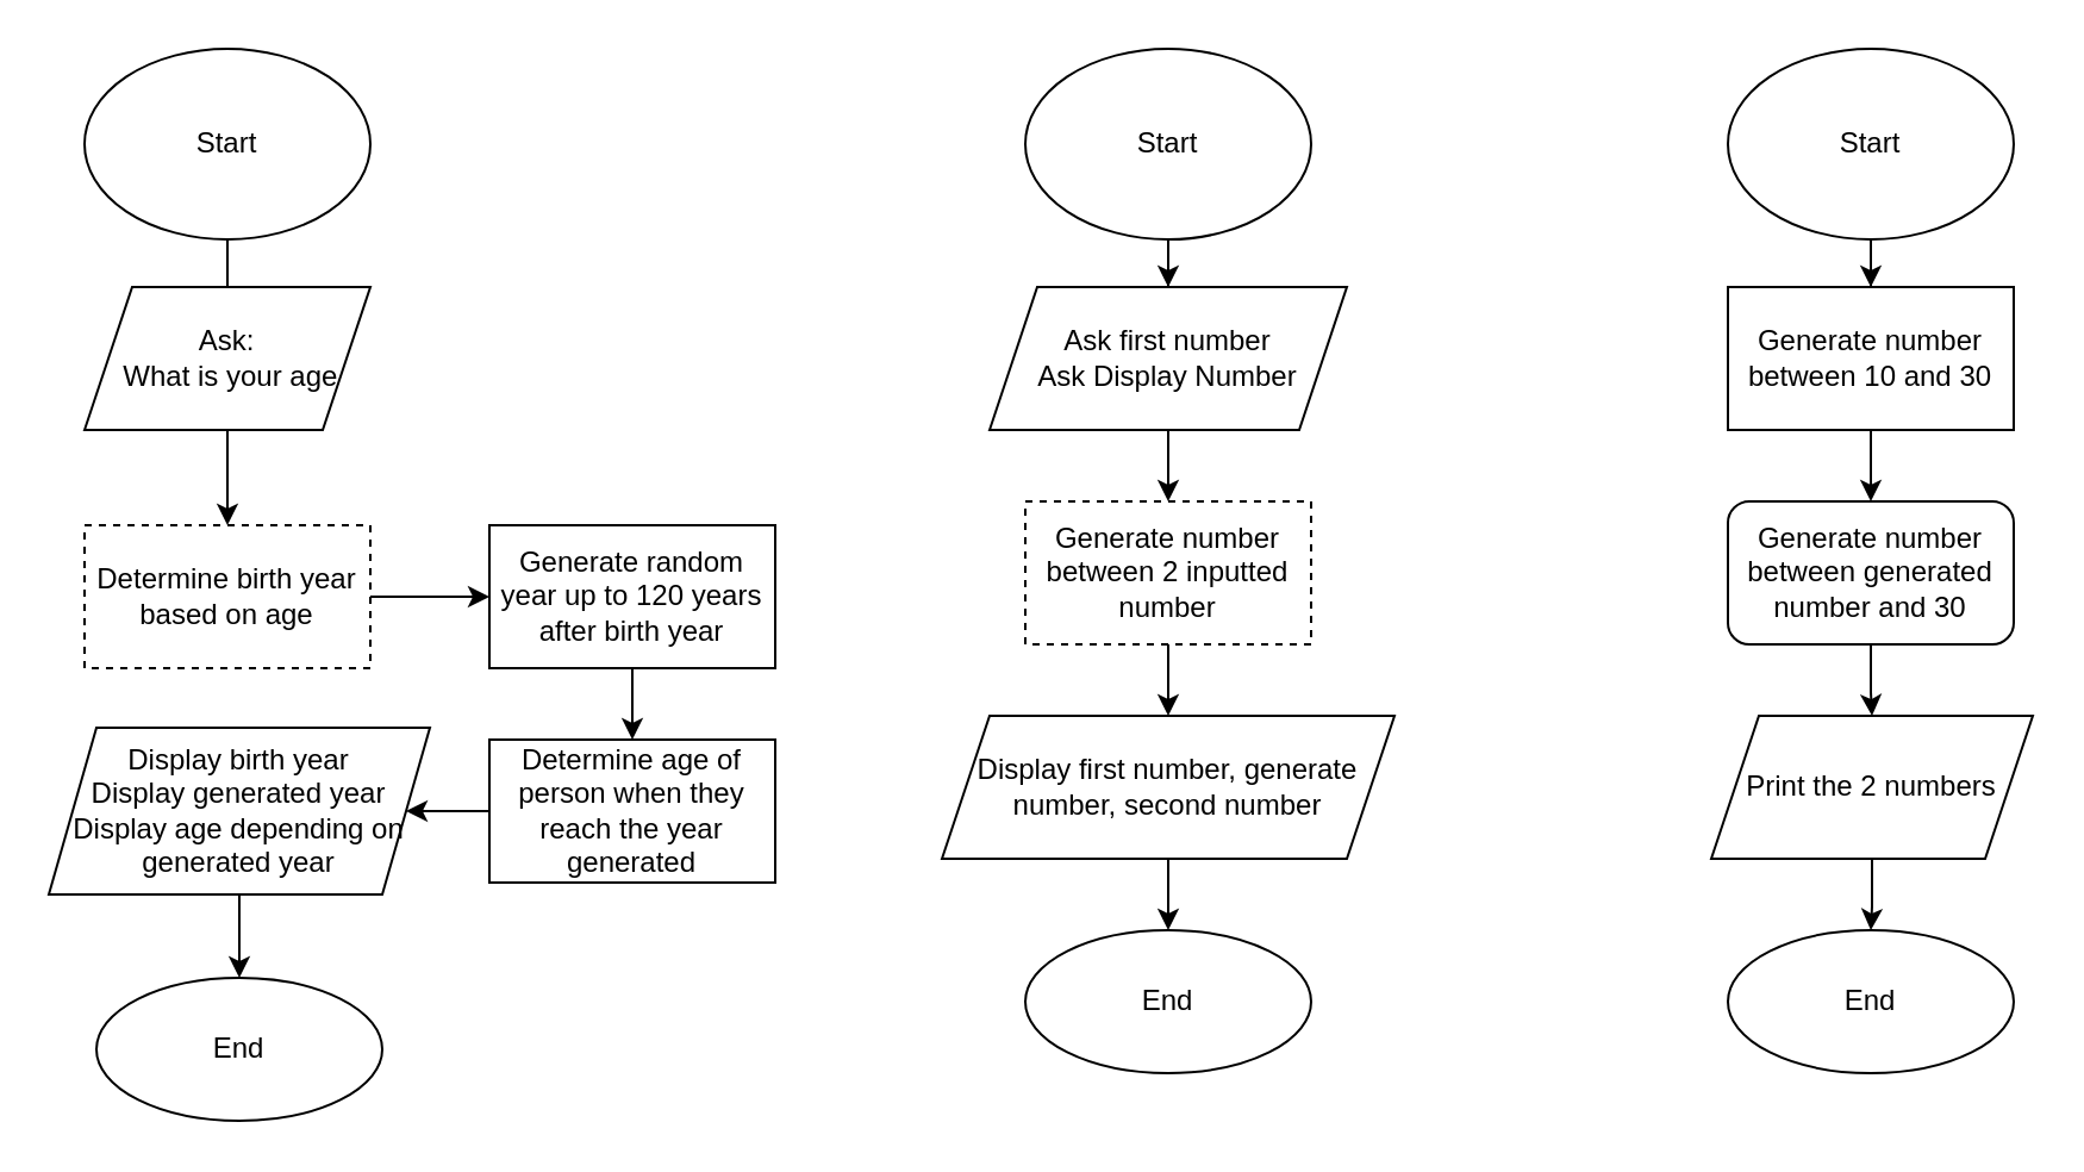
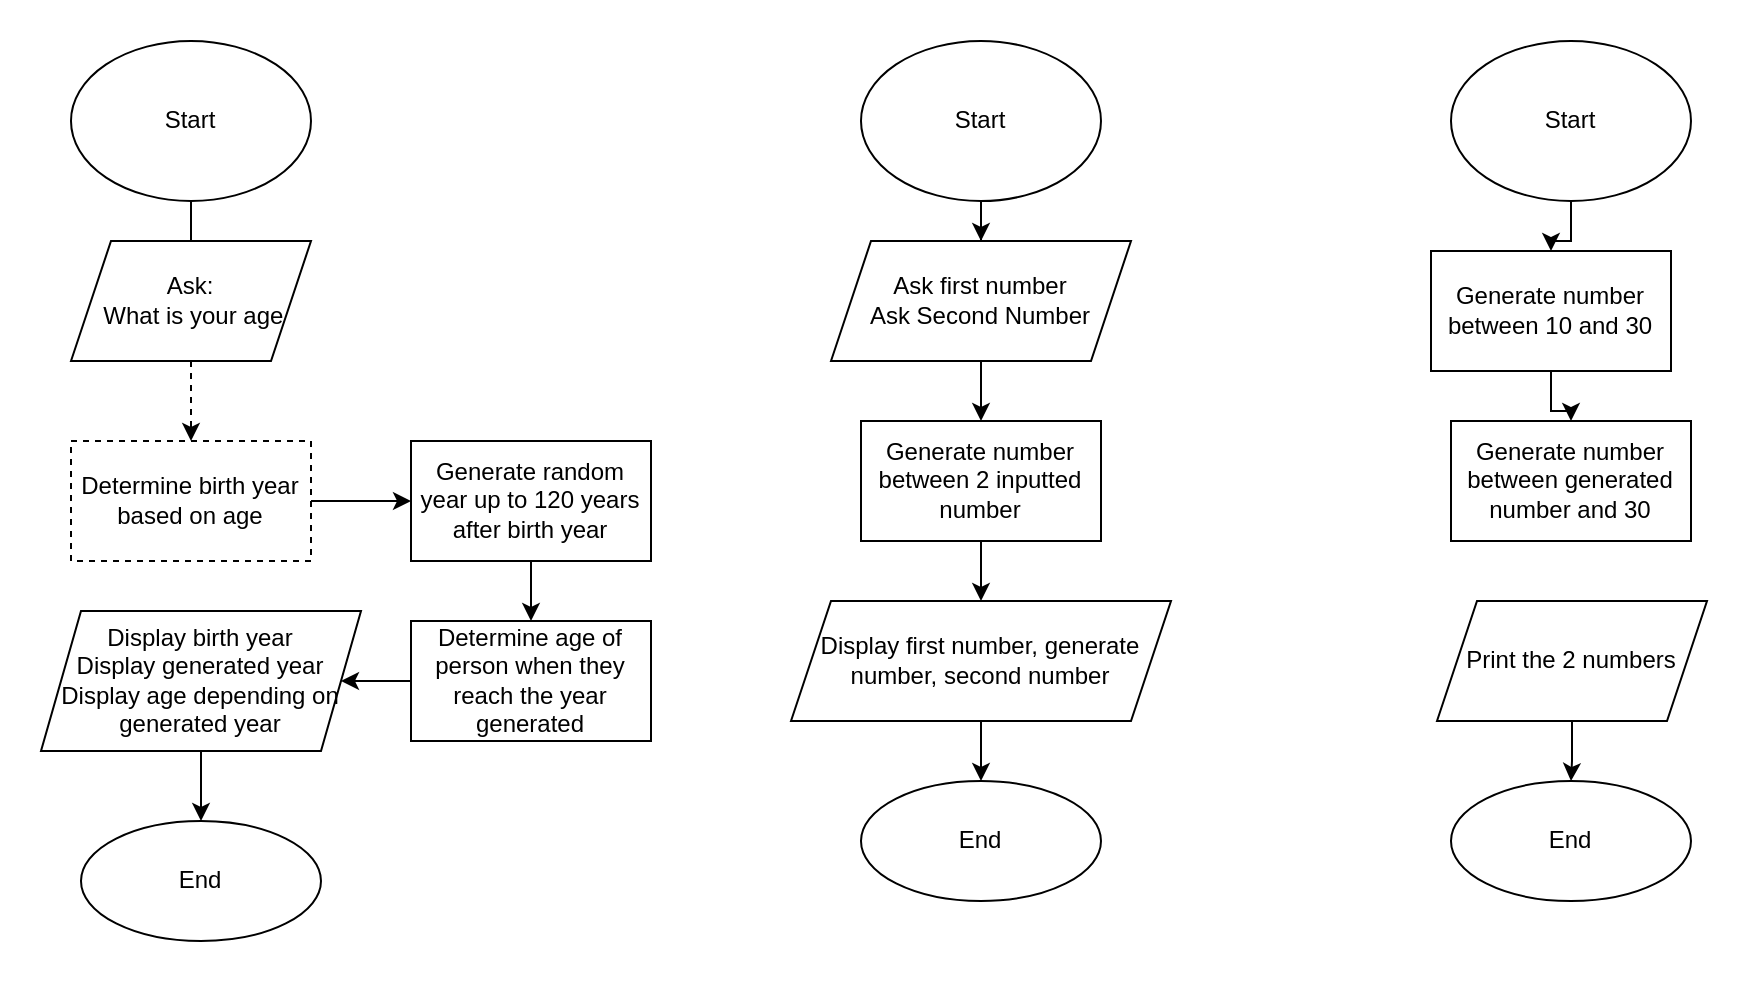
  <mxCell id="0" />
  <mxCell id="1" parent="0" />
- <mxCell id="2" value="" style="edgeStyle=orthogonalEdgeStyle;rounded=0;orthogonalLoop=1;jettySize=auto;html=1;startArrow=none;" edge="1" parent="1" source="6" target="5"><mxGeometry relative="1" as="geometry" /></mxCell>
+ <mxCell id="2" value="" style="edgeStyle=orthogonalEdgeStyle;rounded=0;orthogonalLoop=1;jettySize=auto;html=1;startArrow=none;dashed=1;" edge="1" parent="1" source="6" target="5"><mxGeometry relative="1" as="geometry" /></mxCell>
  <mxCell id="3" value="Start" style="ellipse;whiteSpace=wrap;html=1;" vertex="1" parent="1"><mxGeometry x="35" y="20" width="120" height="80" as="geometry" /></mxCell>
  <mxCell id="4" value="" style="edgeStyle=orthogonalEdgeStyle;rounded=0;orthogonalLoop=1;jettySize=auto;html=1;" edge="1" parent="1" source="5" target="9"><mxGeometry relative="1" as="geometry" /></mxCell>
  <mxCell id="5" value="Determine birth year&lt;br&gt;based on age" style="whiteSpace=wrap;html=1;dashed=1;" vertex="1" parent="1"><mxGeometry x="35" y="220" width="120" height="60" as="geometry" /></mxCell>
  <mxCell id="6" value="Ask:&lt;br&gt;&amp;nbsp;What is your age" style="shape=parallelogram;perimeter=parallelogramPerimeter;whiteSpace=wrap;html=1;fixedSize=1;" vertex="1" parent="1"><mxGeometry x="35" y="120" width="120" height="60" as="geometry" /></mxCell>
  <mxCell id="7" value="" style="edgeStyle=orthogonalEdgeStyle;rounded=0;orthogonalLoop=1;jettySize=auto;html=1;endArrow=none;" edge="1" parent="1" source="3" target="6"><mxGeometry relative="1" as="geometry"><mxPoint x="95" y="100" as="sourcePoint" /><mxPoint x="95" y="190" as="targetPoint" /></mxGeometry></mxCell>
  <mxCell id="8" value="" style="edgeStyle=orthogonalEdgeStyle;rounded=0;orthogonalLoop=1;jettySize=auto;html=1;" edge="1" parent="1" source="9" target="11"><mxGeometry relative="1" as="geometry" /></mxCell>
  <mxCell id="9" value="&lt;span&gt;Generate random year up to 120 years after birth year&lt;/span&gt;" style="whiteSpace=wrap;html=1;" vertex="1" parent="1"><mxGeometry x="205" y="220" width="120" height="60" as="geometry" /></mxCell>
  <mxCell id="10" value="" style="edgeStyle=orthogonalEdgeStyle;rounded=0;orthogonalLoop=1;jettySize=auto;html=1;" edge="1" parent="1" source="11" target="13"><mxGeometry relative="1" as="geometry" /></mxCell>
  <mxCell id="11" value="Determine age of person when they reach the year generated" style="whiteSpace=wrap;html=1;" vertex="1" parent="1"><mxGeometry x="205" y="310" width="120" height="60" as="geometry" /></mxCell>
  <mxCell id="12" value="" style="edgeStyle=orthogonalEdgeStyle;rounded=0;orthogonalLoop=1;jettySize=auto;html=1;" edge="1" parent="1" source="13" target="14"><mxGeometry relative="1" as="geometry" /></mxCell>
  <mxCell id="13" value="Display birth year&lt;br&gt;Display generated year&lt;br&gt;Display age depending on generated year" style="shape=parallelogram;perimeter=parallelogramPerimeter;whiteSpace=wrap;html=1;fixedSize=1;" vertex="1" parent="1"><mxGeometry x="20" y="305" width="160" height="70" as="geometry" /></mxCell>
  <mxCell id="14" value="End" style="ellipse;whiteSpace=wrap;html=1;" vertex="1" parent="1"><mxGeometry x="40" y="410" width="120" height="60" as="geometry" /></mxCell>
  <mxCell id="15" value="" style="edgeStyle=orthogonalEdgeStyle;rounded=0;orthogonalLoop=1;jettySize=auto;html=1;" edge="1" parent="1" source="16" target="18"><mxGeometry relative="1" as="geometry" /></mxCell>
  <mxCell id="16" value="Start" style="ellipse;whiteSpace=wrap;html=1;" vertex="1" parent="1"><mxGeometry x="430" y="20" width="120" height="80" as="geometry" /></mxCell>
  <mxCell id="17" value="" style="edgeStyle=orthogonalEdgeStyle;rounded=0;orthogonalLoop=1;jettySize=auto;html=1;" edge="1" parent="1" source="18" target="20"><mxGeometry relative="1" as="geometry" /></mxCell>
- <mxCell id="18" value="Ask first number&lt;br&gt;Ask Display Number" style="shape=parallelogram;perimeter=parallelogramPerimeter;whiteSpace=wrap;html=1;fixedSize=1;" vertex="1" parent="1"><mxGeometry x="415" y="120" width="150" height="60" as="geometry" /></mxCell>
+ <mxCell id="18" value="Ask first number&lt;br&gt;Ask Second Number" style="shape=parallelogram;perimeter=parallelogramPerimeter;whiteSpace=wrap;html=1;fixedSize=1;" vertex="1" parent="1"><mxGeometry x="415" y="120" width="150" height="60" as="geometry" /></mxCell>
  <mxCell id="19" value="" style="edgeStyle=orthogonalEdgeStyle;rounded=0;orthogonalLoop=1;jettySize=auto;html=1;" edge="1" parent="1" source="20" target="22"><mxGeometry relative="1" as="geometry" /></mxCell>
- <mxCell id="20" value="Generate number between 2 inputted number" style="whiteSpace=wrap;html=1;dashed=1;" vertex="1" parent="1"><mxGeometry x="430" y="210" width="120" height="60" as="geometry" /></mxCell>
+ <mxCell id="20" value="Generate number between 2 inputted number" style="whiteSpace=wrap;html=1;" vertex="1" parent="1"><mxGeometry x="430" y="210" width="120" height="60" as="geometry" /></mxCell>
  <mxCell id="21" value="" style="edgeStyle=orthogonalEdgeStyle;rounded=0;orthogonalLoop=1;jettySize=auto;html=1;" edge="1" parent="1" source="22" target="23"><mxGeometry relative="1" as="geometry" /></mxCell>
  <mxCell id="22" value="Display first number, generate number, second number" style="shape=parallelogram;perimeter=parallelogramPerimeter;whiteSpace=wrap;html=1;fixedSize=1;" vertex="1" parent="1"><mxGeometry x="395" y="300" width="190" height="60" as="geometry" /></mxCell>
  <mxCell id="23" value="End" style="ellipse;whiteSpace=wrap;html=1;" vertex="1" parent="1"><mxGeometry x="430" y="390" width="120" height="60" as="geometry" /></mxCell>
  <mxCell id="24" value="" style="edgeStyle=orthogonalEdgeStyle;rounded=0;orthogonalLoop=1;jettySize=auto;html=1;" edge="1" parent="1" source="25" target="27"><mxGeometry relative="1" as="geometry" /></mxCell>
  <mxCell id="25" value="Start" style="ellipse;whiteSpace=wrap;html=1;" vertex="1" parent="1"><mxGeometry x="725" y="20" width="120" height="80" as="geometry" /></mxCell>
  <mxCell id="26" value="" style="edgeStyle=orthogonalEdgeStyle;rounded=0;orthogonalLoop=1;jettySize=auto;html=1;" edge="1" parent="1" source="27" target="29"><mxGeometry relative="1" as="geometry" /></mxCell>
- <mxCell id="27" value="Generate number between 10 and 30" style="whiteSpace=wrap;html=1;" vertex="1" parent="1"><mxGeometry x="725" y="120" width="120" height="60" as="geometry" /></mxCell>
- <mxCell id="28" value="" style="edgeStyle=orthogonalEdgeStyle;rounded=0;orthogonalLoop=1;jettySize=auto;html=1;" edge="1" parent="1" source="29" target="31"><mxGeometry relative="1" as="geometry" /></mxCell>
- <mxCell id="29" value="Generate number between generated number and 30" style="whiteSpace=wrap;html=1;rounded=1;" vertex="1" parent="1"><mxGeometry x="725" y="210" width="120" height="60" as="geometry" /></mxCell>
+ <mxCell id="27" value="Generate number between 10 and 30" style="whiteSpace=wrap;html=1;" vertex="1" parent="1"><mxGeometry x="715" y="125" width="120" height="60" as="geometry" /></mxCell>
+ <mxCell id="29" value="Generate number between generated number and 30" style="whiteSpace=wrap;html=1;" vertex="1" parent="1"><mxGeometry x="725" y="210" width="120" height="60" as="geometry" /></mxCell>
  <mxCell id="30" value="" style="edgeStyle=orthogonalEdgeStyle;rounded=0;orthogonalLoop=1;jettySize=auto;html=1;" edge="1" parent="1" source="31" target="32"><mxGeometry relative="1" as="geometry" /></mxCell>
  <mxCell id="31" value="Print the 2 numbers" style="shape=parallelogram;perimeter=parallelogramPerimeter;whiteSpace=wrap;html=1;fixedSize=1;" vertex="1" parent="1"><mxGeometry x="718" y="300" width="135" height="60" as="geometry" /></mxCell>
  <mxCell id="32" value="End" style="ellipse;whiteSpace=wrap;html=1;" vertex="1" parent="1"><mxGeometry x="725" y="390" width="120" height="60" as="geometry" /></mxCell>
